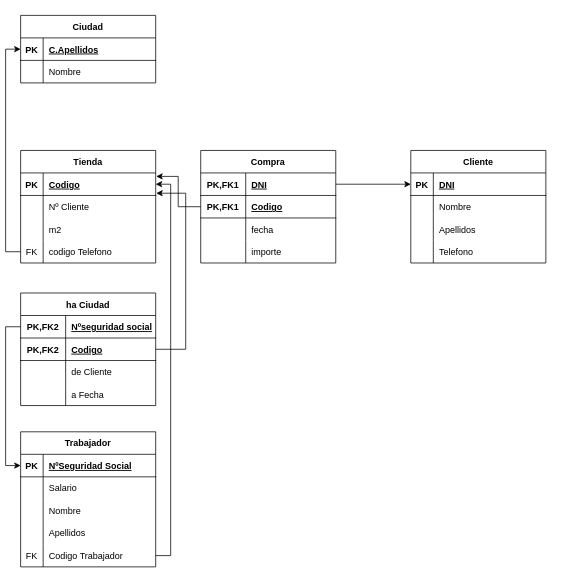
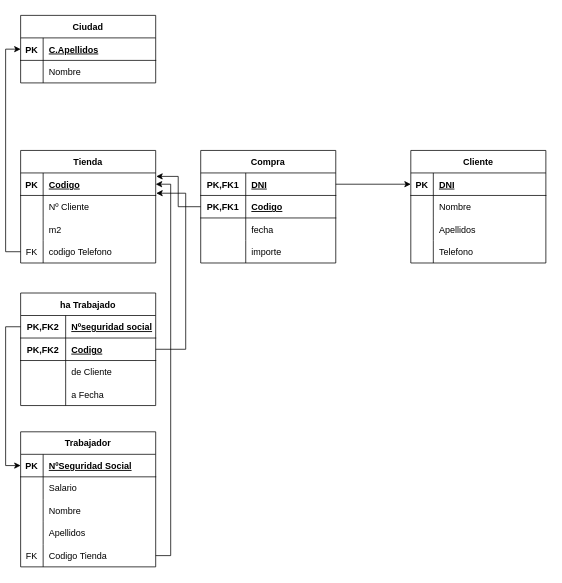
  <mxCell id="0" />
  <mxCell id="1" parent="0" />
  <mxCell id="2" value="Tienda" style="shape=table;startSize=30;container=1;collapsible=1;childLayout=tableLayout;fixedRows=1;rowLines=0;fontStyle=1;align=center;resizeLast=1;" vertex="1" parent="1"><mxGeometry x="20" y="200" width="180" height="150" as="geometry" /></mxCell>
  <mxCell id="3" value="" style="shape=tableRow;horizontal=0;startSize=0;swimlaneHead=0;swimlaneBody=0;fillColor=none;collapsible=0;dropTarget=0;points=[[0,0.5],[1,0.5]];portConstraint=eastwest;top=0;left=0;right=0;bottom=1;" vertex="1" parent="2"><mxGeometry y="30" width="180" height="30" as="geometry" /></mxCell>
  <mxCell id="4" value="PK" style="shape=partialRectangle;connectable=0;fillColor=none;top=0;left=0;bottom=0;right=0;fontStyle=1;overflow=hidden;" vertex="1" parent="3"><mxGeometry width="30" height="30" as="geometry"><mxRectangle width="30" height="30" as="alternateBounds" /></mxGeometry></mxCell>
  <mxCell id="5" value="Codigo" style="shape=partialRectangle;connectable=0;fillColor=none;top=0;left=0;bottom=0;right=0;align=left;spacingLeft=6;fontStyle=5;overflow=hidden;" vertex="1" parent="3"><mxGeometry x="30" width="150" height="30" as="geometry"><mxRectangle width="150" height="30" as="alternateBounds" /></mxGeometry></mxCell>
  <mxCell id="6" value="" style="shape=tableRow;horizontal=0;startSize=0;swimlaneHead=0;swimlaneBody=0;fillColor=none;collapsible=0;dropTarget=0;points=[[0,0.5],[1,0.5]];portConstraint=eastwest;top=0;left=0;right=0;bottom=0;" vertex="1" parent="2"><mxGeometry y="60" width="180" height="30" as="geometry" /></mxCell>
  <mxCell id="7" value="" style="shape=partialRectangle;connectable=0;fillColor=none;top=0;left=0;bottom=0;right=0;editable=1;overflow=hidden;" vertex="1" parent="6"><mxGeometry width="30" height="30" as="geometry"><mxRectangle width="30" height="30" as="alternateBounds" /></mxGeometry></mxCell>
  <mxCell id="8" value="Nº Cliente" style="shape=partialRectangle;connectable=0;fillColor=none;top=0;left=0;bottom=0;right=0;align=left;spacingLeft=6;overflow=hidden;" vertex="1" parent="6"><mxGeometry x="30" width="150" height="30" as="geometry"><mxRectangle width="150" height="30" as="alternateBounds" /></mxGeometry></mxCell>
  <mxCell id="9" value="" style="shape=tableRow;horizontal=0;startSize=0;swimlaneHead=0;swimlaneBody=0;fillColor=none;collapsible=0;dropTarget=0;points=[[0,0.5],[1,0.5]];portConstraint=eastwest;top=0;left=0;right=0;bottom=0;" vertex="1" parent="2"><mxGeometry y="90" width="180" height="30" as="geometry" /></mxCell>
  <mxCell id="10" value="" style="shape=partialRectangle;connectable=0;fillColor=none;top=0;left=0;bottom=0;right=0;editable=1;overflow=hidden;" vertex="1" parent="9"><mxGeometry width="30" height="30" as="geometry"><mxRectangle width="30" height="30" as="alternateBounds" /></mxGeometry></mxCell>
  <mxCell id="11" value="m2" style="shape=partialRectangle;connectable=0;fillColor=none;top=0;left=0;bottom=0;right=0;align=left;spacingLeft=6;overflow=hidden;" vertex="1" parent="9"><mxGeometry x="30" width="150" height="30" as="geometry"><mxRectangle width="150" height="30" as="alternateBounds" /></mxGeometry></mxCell>
  <mxCell id="12" value="" style="shape=tableRow;horizontal=0;startSize=0;swimlaneHead=0;swimlaneBody=0;fillColor=none;collapsible=0;dropTarget=0;points=[[0,0.5],[1,0.5]];portConstraint=eastwest;top=0;left=0;right=0;bottom=0;" vertex="1" parent="2"><mxGeometry y="120" width="180" height="30" as="geometry" /></mxCell>
  <mxCell id="13" value="FK" style="shape=partialRectangle;connectable=0;fillColor=none;top=0;left=0;bottom=0;right=0;editable=1;overflow=hidden;" vertex="1" parent="12"><mxGeometry width="30" height="30" as="geometry"><mxRectangle width="30" height="30" as="alternateBounds" /></mxGeometry></mxCell>
  <mxCell id="14" value="codigo Telefono" style="shape=partialRectangle;connectable=0;fillColor=none;top=0;left=0;bottom=0;right=0;align=left;spacingLeft=6;overflow=hidden;" vertex="1" parent="12"><mxGeometry x="30" width="150" height="30" as="geometry"><mxRectangle width="150" height="30" as="alternateBounds" /></mxGeometry></mxCell>
  <mxCell id="15" value="Cliente" style="shape=table;startSize=30;container=1;collapsible=1;childLayout=tableLayout;fixedRows=1;rowLines=0;fontStyle=1;align=center;resizeLast=1;" vertex="1" parent="1"><mxGeometry x="540" y="200" width="180" height="150" as="geometry" /></mxCell>
  <mxCell id="16" value="" style="shape=tableRow;horizontal=0;startSize=0;swimlaneHead=0;swimlaneBody=0;fillColor=none;collapsible=0;dropTarget=0;points=[[0,0.5],[1,0.5]];portConstraint=eastwest;top=0;left=0;right=0;bottom=1;" vertex="1" parent="15"><mxGeometry y="30" width="180" height="30" as="geometry" /></mxCell>
  <mxCell id="17" value="PK" style="shape=partialRectangle;connectable=0;fillColor=none;top=0;left=0;bottom=0;right=0;fontStyle=1;overflow=hidden;" vertex="1" parent="16"><mxGeometry width="30" height="30" as="geometry"><mxRectangle width="30" height="30" as="alternateBounds" /></mxGeometry></mxCell>
  <mxCell id="18" value="DNI" style="shape=partialRectangle;connectable=0;fillColor=none;top=0;left=0;bottom=0;right=0;align=left;spacingLeft=6;fontStyle=5;overflow=hidden;" vertex="1" parent="16"><mxGeometry x="30" width="150" height="30" as="geometry"><mxRectangle width="150" height="30" as="alternateBounds" /></mxGeometry></mxCell>
  <mxCell id="19" value="" style="shape=tableRow;horizontal=0;startSize=0;swimlaneHead=0;swimlaneBody=0;fillColor=none;collapsible=0;dropTarget=0;points=[[0,0.5],[1,0.5]];portConstraint=eastwest;top=0;left=0;right=0;bottom=0;" vertex="1" parent="15"><mxGeometry y="60" width="180" height="30" as="geometry" /></mxCell>
  <mxCell id="20" value="" style="shape=partialRectangle;connectable=0;fillColor=none;top=0;left=0;bottom=0;right=0;editable=1;overflow=hidden;" vertex="1" parent="19"><mxGeometry width="30" height="30" as="geometry"><mxRectangle width="30" height="30" as="alternateBounds" /></mxGeometry></mxCell>
  <mxCell id="21" value="Nombre   " style="shape=partialRectangle;connectable=0;fillColor=none;top=0;left=0;bottom=0;right=0;align=left;spacingLeft=6;overflow=hidden;" vertex="1" parent="19"><mxGeometry x="30" width="150" height="30" as="geometry"><mxRectangle width="150" height="30" as="alternateBounds" /></mxGeometry></mxCell>
  <mxCell id="22" value="" style="shape=tableRow;horizontal=0;startSize=0;swimlaneHead=0;swimlaneBody=0;fillColor=none;collapsible=0;dropTarget=0;points=[[0,0.5],[1,0.5]];portConstraint=eastwest;top=0;left=0;right=0;bottom=0;" vertex="1" parent="15"><mxGeometry y="90" width="180" height="30" as="geometry" /></mxCell>
  <mxCell id="23" value="" style="shape=partialRectangle;connectable=0;fillColor=none;top=0;left=0;bottom=0;right=0;editable=1;overflow=hidden;" vertex="1" parent="22"><mxGeometry width="30" height="30" as="geometry"><mxRectangle width="30" height="30" as="alternateBounds" /></mxGeometry></mxCell>
  <mxCell id="24" value="Apellidos    " style="shape=partialRectangle;connectable=0;fillColor=none;top=0;left=0;bottom=0;right=0;align=left;spacingLeft=6;overflow=hidden;" vertex="1" parent="22"><mxGeometry x="30" width="150" height="30" as="geometry"><mxRectangle width="150" height="30" as="alternateBounds" /></mxGeometry></mxCell>
  <mxCell id="25" value="" style="shape=tableRow;horizontal=0;startSize=0;swimlaneHead=0;swimlaneBody=0;fillColor=none;collapsible=0;dropTarget=0;points=[[0,0.5],[1,0.5]];portConstraint=eastwest;top=0;left=0;right=0;bottom=0;" vertex="1" parent="15"><mxGeometry y="120" width="180" height="30" as="geometry" /></mxCell>
  <mxCell id="26" value="" style="shape=partialRectangle;connectable=0;fillColor=none;top=0;left=0;bottom=0;right=0;editable=1;overflow=hidden;" vertex="1" parent="25"><mxGeometry width="30" height="30" as="geometry"><mxRectangle width="30" height="30" as="alternateBounds" /></mxGeometry></mxCell>
  <mxCell id="27" value="Telefono" style="shape=partialRectangle;connectable=0;fillColor=none;top=0;left=0;bottom=0;right=0;align=left;spacingLeft=6;overflow=hidden;" vertex="1" parent="25"><mxGeometry x="30" width="150" height="30" as="geometry"><mxRectangle width="150" height="30" as="alternateBounds" /></mxGeometry></mxCell>
  <mxCell id="28" value="Trabajador" style="shape=table;startSize=30;container=1;collapsible=1;childLayout=tableLayout;fixedRows=1;rowLines=0;fontStyle=1;align=center;resizeLast=1;" vertex="1" parent="1"><mxGeometry x="20" y="575" width="180" height="180" as="geometry" /></mxCell>
  <mxCell id="29" value="" style="shape=tableRow;horizontal=0;startSize=0;swimlaneHead=0;swimlaneBody=0;fillColor=none;collapsible=0;dropTarget=0;points=[[0,0.5],[1,0.5]];portConstraint=eastwest;top=0;left=0;right=0;bottom=1;" vertex="1" parent="28"><mxGeometry y="30" width="180" height="30" as="geometry" /></mxCell>
  <mxCell id="30" value="PK" style="shape=partialRectangle;connectable=0;fillColor=none;top=0;left=0;bottom=0;right=0;fontStyle=1;overflow=hidden;" vertex="1" parent="29"><mxGeometry width="30" height="30" as="geometry"><mxRectangle width="30" height="30" as="alternateBounds" /></mxGeometry></mxCell>
  <mxCell id="31" value="NºSeguridad Social" style="shape=partialRectangle;connectable=0;fillColor=none;top=0;left=0;bottom=0;right=0;align=left;spacingLeft=6;fontStyle=5;overflow=hidden;" vertex="1" parent="29"><mxGeometry x="30" width="150" height="30" as="geometry"><mxRectangle width="150" height="30" as="alternateBounds" /></mxGeometry></mxCell>
  <mxCell id="32" value="" style="shape=tableRow;horizontal=0;startSize=0;swimlaneHead=0;swimlaneBody=0;fillColor=none;collapsible=0;dropTarget=0;points=[[0,0.5],[1,0.5]];portConstraint=eastwest;top=0;left=0;right=0;bottom=0;" vertex="1" parent="28"><mxGeometry y="60" width="180" height="30" as="geometry" /></mxCell>
  <mxCell id="33" value="" style="shape=partialRectangle;connectable=0;fillColor=none;top=0;left=0;bottom=0;right=0;editable=1;overflow=hidden;" vertex="1" parent="32"><mxGeometry width="30" height="30" as="geometry"><mxRectangle width="30" height="30" as="alternateBounds" /></mxGeometry></mxCell>
  <mxCell id="34" value="Salario" style="shape=partialRectangle;connectable=0;fillColor=none;top=0;left=0;bottom=0;right=0;align=left;spacingLeft=6;overflow=hidden;" vertex="1" parent="32"><mxGeometry x="30" width="150" height="30" as="geometry"><mxRectangle width="150" height="30" as="alternateBounds" /></mxGeometry></mxCell>
  <mxCell id="35" value="" style="shape=tableRow;horizontal=0;startSize=0;swimlaneHead=0;swimlaneBody=0;fillColor=none;collapsible=0;dropTarget=0;points=[[0,0.5],[1,0.5]];portConstraint=eastwest;top=0;left=0;right=0;bottom=0;" vertex="1" parent="28"><mxGeometry y="90" width="180" height="30" as="geometry" /></mxCell>
  <mxCell id="36" value="" style="shape=partialRectangle;connectable=0;fillColor=none;top=0;left=0;bottom=0;right=0;editable=1;overflow=hidden;" vertex="1" parent="35"><mxGeometry width="30" height="30" as="geometry"><mxRectangle width="30" height="30" as="alternateBounds" /></mxGeometry></mxCell>
  <mxCell id="37" value="Nombre" style="shape=partialRectangle;connectable=0;fillColor=none;top=0;left=0;bottom=0;right=0;align=left;spacingLeft=6;overflow=hidden;" vertex="1" parent="35"><mxGeometry x="30" width="150" height="30" as="geometry"><mxRectangle width="150" height="30" as="alternateBounds" /></mxGeometry></mxCell>
  <mxCell id="38" value="" style="shape=tableRow;horizontal=0;startSize=0;swimlaneHead=0;swimlaneBody=0;fillColor=none;collapsible=0;dropTarget=0;points=[[0,0.5],[1,0.5]];portConstraint=eastwest;top=0;left=0;right=0;bottom=0;" vertex="1" parent="28"><mxGeometry y="120" width="180" height="30" as="geometry" /></mxCell>
  <mxCell id="39" value="" style="shape=partialRectangle;connectable=0;fillColor=none;top=0;left=0;bottom=0;right=0;editable=1;overflow=hidden;" vertex="1" parent="38"><mxGeometry width="30" height="30" as="geometry"><mxRectangle width="30" height="30" as="alternateBounds" /></mxGeometry></mxCell>
  <mxCell id="40" value="Apellidos" style="shape=partialRectangle;connectable=0;fillColor=none;top=0;left=0;bottom=0;right=0;align=left;spacingLeft=6;overflow=hidden;" vertex="1" parent="38"><mxGeometry x="30" width="150" height="30" as="geometry"><mxRectangle width="150" height="30" as="alternateBounds" /></mxGeometry></mxCell>
  <mxCell id="41" value="" style="shape=tableRow;horizontal=0;startSize=0;swimlaneHead=0;swimlaneBody=0;fillColor=none;collapsible=0;dropTarget=0;points=[[0,0.5],[1,0.5]];portConstraint=eastwest;top=0;left=0;right=0;bottom=0;" vertex="1" parent="28"><mxGeometry y="150" width="180" height="30" as="geometry" /></mxCell>
  <mxCell id="42" value="FK" style="shape=partialRectangle;connectable=0;fillColor=none;top=0;left=0;bottom=0;right=0;editable=1;overflow=hidden;" vertex="1" parent="41"><mxGeometry width="30" height="30" as="geometry"><mxRectangle width="30" height="30" as="alternateBounds" /></mxGeometry></mxCell>
- <mxCell id="43" value="Codigo Trabajador" style="shape=partialRectangle;connectable=0;fillColor=none;top=0;left=0;bottom=0;right=0;align=left;spacingLeft=6;overflow=hidden;" vertex="1" parent="41"><mxGeometry x="30" width="150" height="30" as="geometry"><mxRectangle width="150" height="30" as="alternateBounds" /></mxGeometry></mxCell>
+ <mxCell id="43" value="Codigo Tienda" style="shape=partialRectangle;connectable=0;fillColor=none;top=0;left=0;bottom=0;right=0;align=left;spacingLeft=6;overflow=hidden;" vertex="1" parent="41"><mxGeometry x="30" width="150" height="30" as="geometry"><mxRectangle width="150" height="30" as="alternateBounds" /></mxGeometry></mxCell>
  <mxCell id="44" value="Ciudad" style="shape=table;startSize=30;container=1;collapsible=1;childLayout=tableLayout;fixedRows=1;rowLines=0;fontStyle=1;align=center;resizeLast=1;" vertex="1" parent="1"><mxGeometry x="20" y="20" width="180" height="90" as="geometry" /></mxCell>
  <mxCell id="45" value="" style="shape=tableRow;horizontal=0;startSize=0;swimlaneHead=0;swimlaneBody=0;fillColor=none;collapsible=0;dropTarget=0;points=[[0,0.5],[1,0.5]];portConstraint=eastwest;top=0;left=0;right=0;bottom=1;" vertex="1" parent="44"><mxGeometry y="30" width="180" height="30" as="geometry" /></mxCell>
  <mxCell id="46" value="PK" style="shape=partialRectangle;connectable=0;fillColor=none;top=0;left=0;bottom=0;right=0;fontStyle=1;overflow=hidden;" vertex="1" parent="45"><mxGeometry width="30" height="30" as="geometry"><mxRectangle width="30" height="30" as="alternateBounds" /></mxGeometry></mxCell>
  <mxCell id="47" value="C.Apellidos" style="shape=partialRectangle;connectable=0;fillColor=none;top=0;left=0;bottom=0;right=0;align=left;spacingLeft=6;fontStyle=5;overflow=hidden;" vertex="1" parent="45"><mxGeometry x="30" width="150" height="30" as="geometry"><mxRectangle width="150" height="30" as="alternateBounds" /></mxGeometry></mxCell>
  <mxCell id="48" value="" style="shape=tableRow;horizontal=0;startSize=0;swimlaneHead=0;swimlaneBody=0;fillColor=none;collapsible=0;dropTarget=0;points=[[0,0.5],[1,0.5]];portConstraint=eastwest;top=0;left=0;right=0;bottom=0;" vertex="1" parent="44"><mxGeometry y="60" width="180" height="30" as="geometry" /></mxCell>
  <mxCell id="49" value="" style="shape=partialRectangle;connectable=0;fillColor=none;top=0;left=0;bottom=0;right=0;editable=1;overflow=hidden;" vertex="1" parent="48"><mxGeometry width="30" height="30" as="geometry"><mxRectangle width="30" height="30" as="alternateBounds" /></mxGeometry></mxCell>
  <mxCell id="50" value="Nombre" style="shape=partialRectangle;connectable=0;fillColor=none;top=0;left=0;bottom=0;right=0;align=left;spacingLeft=6;overflow=hidden;" vertex="1" parent="48"><mxGeometry x="30" width="150" height="30" as="geometry"><mxRectangle width="150" height="30" as="alternateBounds" /></mxGeometry></mxCell>
  <mxCell id="51" value="Compra" style="shape=table;startSize=30;container=1;collapsible=1;childLayout=tableLayout;fixedRows=1;rowLines=0;fontStyle=1;align=center;resizeLast=1;" vertex="1" parent="1"><mxGeometry x="260" y="200" width="180" height="150" as="geometry" /></mxCell>
  <mxCell id="52" value="" style="shape=tableRow;horizontal=0;startSize=0;swimlaneHead=0;swimlaneBody=0;fillColor=none;collapsible=0;dropTarget=0;points=[[0,0.5],[1,0.5]];portConstraint=eastwest;top=0;left=0;right=0;bottom=1;" vertex="1" parent="51"><mxGeometry y="30" width="180" height="30" as="geometry" /></mxCell>
  <mxCell id="53" value="PK,FK1" style="shape=partialRectangle;connectable=0;fillColor=none;top=0;left=0;bottom=0;right=0;fontStyle=1;overflow=hidden;" vertex="1" parent="52"><mxGeometry width="60" height="30" as="geometry"><mxRectangle width="60" height="30" as="alternateBounds" /></mxGeometry></mxCell>
  <mxCell id="54" value="DNI" style="shape=partialRectangle;connectable=0;fillColor=none;top=0;left=0;bottom=0;right=0;align=left;spacingLeft=6;fontStyle=5;overflow=hidden;" vertex="1" parent="52"><mxGeometry x="60" width="120" height="30" as="geometry"><mxRectangle width="120" height="30" as="alternateBounds" /></mxGeometry></mxCell>
  <mxCell id="55" value="" style="shape=tableRow;horizontal=0;startSize=0;swimlaneHead=0;swimlaneBody=0;fillColor=none;collapsible=0;dropTarget=0;points=[[0,0.5],[1,0.5]];portConstraint=eastwest;top=0;left=0;right=0;bottom=1;" vertex="1" parent="51"><mxGeometry y="60" width="180" height="30" as="geometry" /></mxCell>
  <mxCell id="56" value="PK,FK1" style="shape=partialRectangle;connectable=0;fillColor=none;top=0;left=0;bottom=0;right=0;fontStyle=1;overflow=hidden;" vertex="1" parent="55"><mxGeometry width="60" height="30" as="geometry"><mxRectangle width="60" height="30" as="alternateBounds" /></mxGeometry></mxCell>
  <mxCell id="57" value="Codigo" style="shape=partialRectangle;connectable=0;fillColor=none;top=0;left=0;bottom=0;right=0;align=left;spacingLeft=6;fontStyle=5;overflow=hidden;" vertex="1" parent="55"><mxGeometry x="60" width="120" height="30" as="geometry"><mxRectangle width="120" height="30" as="alternateBounds" /></mxGeometry></mxCell>
  <mxCell id="58" value="" style="shape=tableRow;horizontal=0;startSize=0;swimlaneHead=0;swimlaneBody=0;fillColor=none;collapsible=0;dropTarget=0;points=[[0,0.5],[1,0.5]];portConstraint=eastwest;top=0;left=0;right=0;bottom=0;" vertex="1" parent="51"><mxGeometry y="90" width="180" height="30" as="geometry" /></mxCell>
  <mxCell id="59" value="" style="shape=partialRectangle;connectable=0;fillColor=none;top=0;left=0;bottom=0;right=0;editable=1;overflow=hidden;" vertex="1" parent="58"><mxGeometry width="60" height="30" as="geometry"><mxRectangle width="60" height="30" as="alternateBounds" /></mxGeometry></mxCell>
  <mxCell id="60" value="fecha   " style="shape=partialRectangle;connectable=0;fillColor=none;top=0;left=0;bottom=0;right=0;align=left;spacingLeft=6;overflow=hidden;" vertex="1" parent="58"><mxGeometry x="60" width="120" height="30" as="geometry"><mxRectangle width="120" height="30" as="alternateBounds" /></mxGeometry></mxCell>
  <mxCell id="61" value="" style="shape=tableRow;horizontal=0;startSize=0;swimlaneHead=0;swimlaneBody=0;fillColor=none;collapsible=0;dropTarget=0;points=[[0,0.5],[1,0.5]];portConstraint=eastwest;top=0;left=0;right=0;bottom=0;" vertex="1" parent="51"><mxGeometry y="120" width="180" height="30" as="geometry" /></mxCell>
  <mxCell id="62" value="" style="shape=partialRectangle;connectable=0;fillColor=none;top=0;left=0;bottom=0;right=0;editable=1;overflow=hidden;" vertex="1" parent="61"><mxGeometry width="60" height="30" as="geometry"><mxRectangle width="60" height="30" as="alternateBounds" /></mxGeometry></mxCell>
  <mxCell id="63" value="importe" style="shape=partialRectangle;connectable=0;fillColor=none;top=0;left=0;bottom=0;right=0;align=left;spacingLeft=6;overflow=hidden;" vertex="1" parent="61"><mxGeometry x="60" width="120" height="30" as="geometry"><mxRectangle width="120" height="30" as="alternateBounds" /></mxGeometry></mxCell>
  <mxCell id="64" style="edgeStyle=orthogonalEdgeStyle;rounded=0;orthogonalLoop=1;jettySize=auto;html=1;entryX=1.004;entryY=-0.1;entryDx=0;entryDy=0;entryPerimeter=0;" edge="1" parent="1" source="65" target="6"><mxGeometry relative="1" as="geometry"><Array as="points"><mxPoint x="240" y="465" /><mxPoint x="240" y="257" /></Array></mxGeometry></mxCell>
- <mxCell id="65" value="ha Ciudad" style="shape=table;startSize=30;container=1;collapsible=1;childLayout=tableLayout;fixedRows=1;rowLines=0;fontStyle=1;align=center;resizeLast=1;" vertex="1" parent="1"><mxGeometry x="20" y="390" width="180" height="150" as="geometry" /></mxCell>
+ <mxCell id="65" value="ha Trabajado" style="shape=table;startSize=30;container=1;collapsible=1;childLayout=tableLayout;fixedRows=1;rowLines=0;fontStyle=1;align=center;resizeLast=1;" vertex="1" parent="1"><mxGeometry x="20" y="390" width="180" height="150" as="geometry" /></mxCell>
  <mxCell id="66" value="" style="shape=tableRow;horizontal=0;startSize=0;swimlaneHead=0;swimlaneBody=0;fillColor=none;collapsible=0;dropTarget=0;points=[[0,0.5],[1,0.5]];portConstraint=eastwest;top=0;left=0;right=0;bottom=1;" vertex="1" parent="65"><mxGeometry y="30" width="180" height="30" as="geometry" /></mxCell>
  <mxCell id="67" value="PK,FK2" style="shape=partialRectangle;connectable=0;fillColor=none;top=0;left=0;bottom=0;right=0;fontStyle=1;overflow=hidden;" vertex="1" parent="66"><mxGeometry width="60" height="30" as="geometry"><mxRectangle width="60" height="30" as="alternateBounds" /></mxGeometry></mxCell>
  <mxCell id="68" value="Nºseguridad social" style="shape=partialRectangle;connectable=0;fillColor=none;top=0;left=0;bottom=0;right=0;align=left;spacingLeft=6;fontStyle=5;overflow=hidden;" vertex="1" parent="66"><mxGeometry x="60" width="120" height="30" as="geometry"><mxRectangle width="120" height="30" as="alternateBounds" /></mxGeometry></mxCell>
  <mxCell id="69" value="" style="shape=tableRow;horizontal=0;startSize=0;swimlaneHead=0;swimlaneBody=0;fillColor=none;collapsible=0;dropTarget=0;points=[[0,0.5],[1,0.5]];portConstraint=eastwest;top=0;left=0;right=0;bottom=1;" vertex="1" parent="65"><mxGeometry y="60" width="180" height="30" as="geometry" /></mxCell>
  <mxCell id="70" value="PK,FK2" style="shape=partialRectangle;connectable=0;fillColor=none;top=0;left=0;bottom=0;right=0;fontStyle=1;overflow=hidden;" vertex="1" parent="69"><mxGeometry width="60" height="30" as="geometry"><mxRectangle width="60" height="30" as="alternateBounds" /></mxGeometry></mxCell>
  <mxCell id="71" value="Codigo" style="shape=partialRectangle;connectable=0;fillColor=none;top=0;left=0;bottom=0;right=0;align=left;spacingLeft=6;fontStyle=5;overflow=hidden;" vertex="1" parent="69"><mxGeometry x="60" width="120" height="30" as="geometry"><mxRectangle width="120" height="30" as="alternateBounds" /></mxGeometry></mxCell>
  <mxCell id="72" value="" style="shape=tableRow;horizontal=0;startSize=0;swimlaneHead=0;swimlaneBody=0;fillColor=none;collapsible=0;dropTarget=0;points=[[0,0.5],[1,0.5]];portConstraint=eastwest;top=0;left=0;right=0;bottom=0;" vertex="1" parent="65"><mxGeometry y="90" width="180" height="30" as="geometry" /></mxCell>
  <mxCell id="73" value="" style="shape=partialRectangle;connectable=0;fillColor=none;top=0;left=0;bottom=0;right=0;editable=1;overflow=hidden;" vertex="1" parent="72"><mxGeometry width="60" height="30" as="geometry"><mxRectangle width="60" height="30" as="alternateBounds" /></mxGeometry></mxCell>
  <mxCell id="74" value="de Cliente" style="shape=partialRectangle;connectable=0;fillColor=none;top=0;left=0;bottom=0;right=0;align=left;spacingLeft=6;overflow=hidden;" vertex="1" parent="72"><mxGeometry x="60" width="120" height="30" as="geometry"><mxRectangle width="120" height="30" as="alternateBounds" /></mxGeometry></mxCell>
  <mxCell id="75" value="" style="shape=tableRow;horizontal=0;startSize=0;swimlaneHead=0;swimlaneBody=0;fillColor=none;collapsible=0;dropTarget=0;points=[[0,0.5],[1,0.5]];portConstraint=eastwest;top=0;left=0;right=0;bottom=0;" vertex="1" parent="65"><mxGeometry y="120" width="180" height="30" as="geometry" /></mxCell>
  <mxCell id="76" value="" style="shape=partialRectangle;connectable=0;fillColor=none;top=0;left=0;bottom=0;right=0;editable=1;overflow=hidden;" vertex="1" parent="75"><mxGeometry width="60" height="30" as="geometry"><mxRectangle width="60" height="30" as="alternateBounds" /></mxGeometry></mxCell>
  <mxCell id="77" value="a Fecha" style="shape=partialRectangle;connectable=0;fillColor=none;top=0;left=0;bottom=0;right=0;align=left;spacingLeft=6;overflow=hidden;" vertex="1" parent="75"><mxGeometry x="60" width="120" height="30" as="geometry"><mxRectangle width="120" height="30" as="alternateBounds" /></mxGeometry></mxCell>
  <mxCell id="78" style="edgeStyle=orthogonalEdgeStyle;rounded=0;orthogonalLoop=1;jettySize=auto;html=1;entryX=0;entryY=0.5;entryDx=0;entryDy=0;" edge="1" parent="1" source="12" target="45"><mxGeometry relative="1" as="geometry" /></mxCell>
  <mxCell id="79" style="edgeStyle=orthogonalEdgeStyle;rounded=0;orthogonalLoop=1;jettySize=auto;html=1;entryX=1;entryY=0.5;entryDx=0;entryDy=0;" edge="1" parent="1" source="41" target="3"><mxGeometry relative="1" as="geometry"><Array as="points"><mxPoint x="220" y="740" /><mxPoint x="220" y="245" /></Array></mxGeometry></mxCell>
  <mxCell id="80" style="edgeStyle=orthogonalEdgeStyle;rounded=0;orthogonalLoop=1;jettySize=auto;html=1;entryX=0;entryY=0.5;entryDx=0;entryDy=0;" edge="1" parent="1" source="52" target="16"><mxGeometry relative="1" as="geometry" /></mxCell>
  <mxCell id="81" style="edgeStyle=orthogonalEdgeStyle;rounded=0;orthogonalLoop=1;jettySize=auto;html=1;entryX=1.004;entryY=0.153;entryDx=0;entryDy=0;entryPerimeter=0;" edge="1" parent="1" source="55" target="3"><mxGeometry relative="1" as="geometry" /></mxCell>
  <mxCell id="82" style="edgeStyle=orthogonalEdgeStyle;rounded=0;orthogonalLoop=1;jettySize=auto;html=1;entryX=0;entryY=0.5;entryDx=0;entryDy=0;" edge="1" parent="1" source="66" target="29"><mxGeometry relative="1" as="geometry" /></mxCell>
